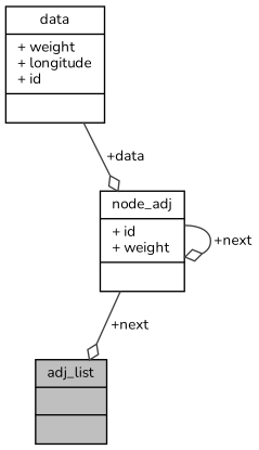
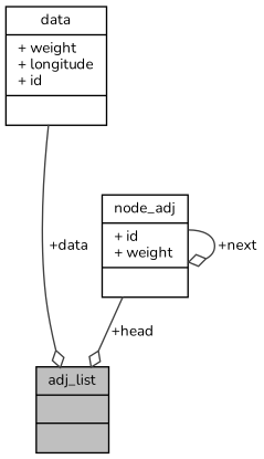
  digraph {
    fontname=Nunito
    node [color=black fillcolor=white fontname=Nunito fontsize=10 shape=record style=filled]
    edge [arrowhead=odiamond color=grey25 fontname=Nunito fontsize=10 labelfontname=Helvetica labelfontsize=10 style=solid]
    n1 [fillcolor=grey75 fontcolor=black height=0.2 label="{adj_list\n||}" width=0.4]
    n2 [height=0.2 label="{node_adj\n|+ id\l+ weight\l|}" width=0.4]
    n3 [height=0.2 label="{data\n|+ weight\l+ longitude\l+ id\l|}" width=0.4]
-   n2 -> n1 [label=" +next"]
+   n2 -> n1 [label=" +head"]
    n2 -> n2 [label=" +next"]
-   n3 -> n2 [label=" +data"]
+   n3 -> n1 [label=" +data"]
  }
